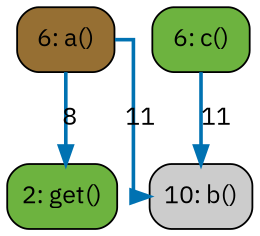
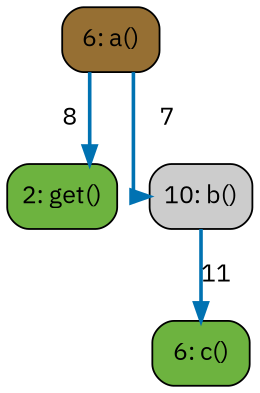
  digraph {
    concentrate=true
    fontname="IBM Plex Sans"
    rankdir=TB
    splines=ortho
    node [fillcolor="#6db33f" fontname="IBM Plex Sans" shape=rect style="rounded,filled"]
    edge [color="#0072B2" fontname="IBM Plex Sans" penwidth=2]
    n1 [label="2: get()"]
    n2 [fillcolor="#966F33" label="6: a()"]
    n3 [fillcolor="#cccccc" label="10: b()"]
    n4 [label="6: c()"]
    subgraph sub_1 {
      label="File: stub"
      style=dotted
      subgraph sub_2 {
        label="Class: requests"
        style=dotted
        n1
      }
    }
    subgraph sub_3 {
      label="File: test1"
      style=dotted
      n2
      n3
      n4
    }
    n2 -> n1 [label=8]
-   n2 -> n3 [label=11]
-   n4 -> n3 [label=11]
+   n2 -> n3 [label=7]
+   n3 -> n4 [label=11]
  }
